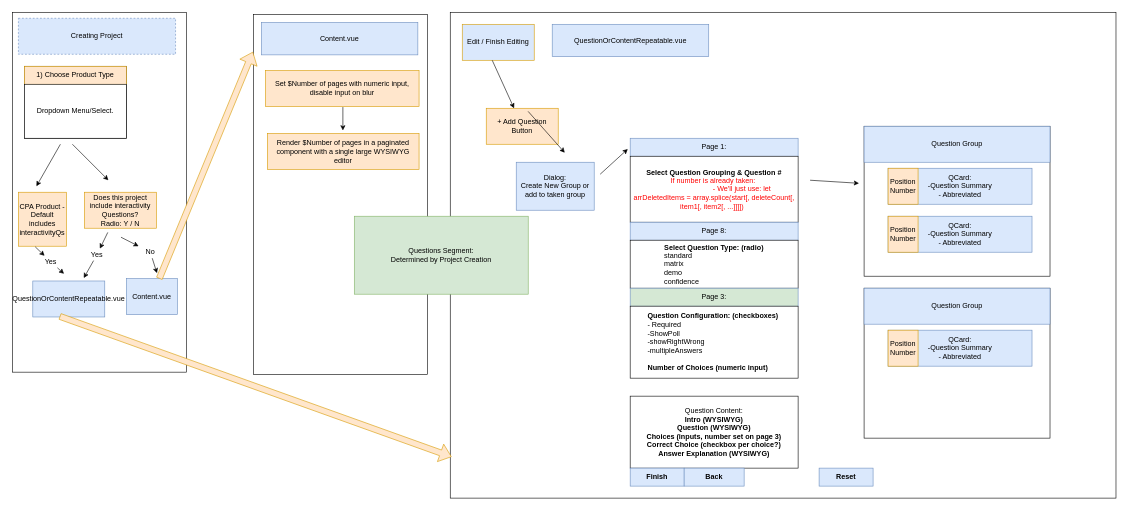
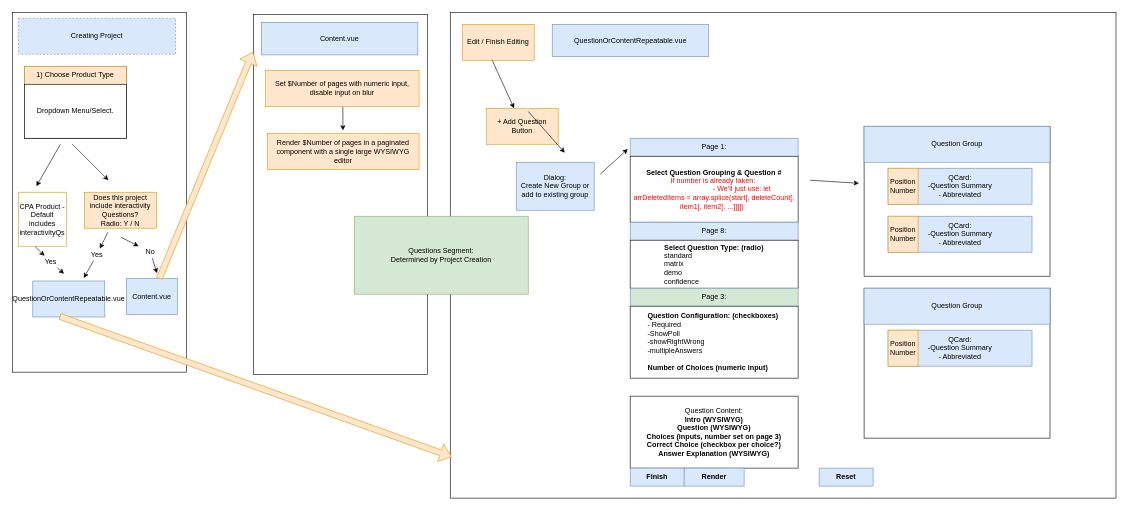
  <mxCell id="0" />
  <mxCell id="1" parent="0" />
  <mxCell id="2" value="" style="rounded=0;whiteSpace=wrap;html=1;" vertex="1" parent="1"><mxGeometry x="750" y="20" width="1110" height="810" as="geometry" /></mxCell>
  <mxCell id="3" value="" style="rounded=0;whiteSpace=wrap;html=1;" vertex="1" parent="1"><mxGeometry x="1440" y="210" width="310" height="250" as="geometry" /></mxCell>
  <mxCell id="4" value="" style="rounded=0;whiteSpace=wrap;html=1;align=center;" vertex="1" parent="1"><mxGeometry x="20" y="20" width="290" height="600" as="geometry" /></mxCell>
  <mxCell id="5" value="Creating Project" style="rounded=0;whiteSpace=wrap;html=1;fillColor=#dae8fc;strokeColor=#6c8ebf;dashed=1;" vertex="1" parent="1"><mxGeometry x="30" y="30" width="262" height="60" as="geometry" /></mxCell>
  <mxCell id="6" value="" style="rounded=0;whiteSpace=wrap;html=1;" vertex="1" parent="1"><mxGeometry x="40" y="110" width="170" height="120" as="geometry" /></mxCell>
  <mxCell id="7" value="1) Choose Product Type" style="rounded=0;whiteSpace=wrap;html=1;fillColor=#ffe6cc;strokeColor=#d79b00;" vertex="1" parent="1"><mxGeometry x="40" y="110" width="170" height="30" as="geometry" /></mxCell>
  <mxCell id="8" value="Dropdown Menu/Select." style="rounded=0;whiteSpace=wrap;html=1;" vertex="1" parent="1"><mxGeometry x="40" y="140" width="170" height="90" as="geometry" /></mxCell>
  <mxCell id="9" value="" style="endArrow=classic;html=1;" edge="1" parent="1"><mxGeometry width="50" height="50" relative="1" as="geometry"><mxPoint x="100" y="240" as="sourcePoint" /><mxPoint x="60" y="310" as="targetPoint" /></mxGeometry></mxCell>
- <mxCell id="10" value="CPA Product - Default includes interactivityQs" style="rounded=0;whiteSpace=wrap;html=1;fillColor=#ffe6cc;strokeColor=#d79b00;" vertex="1" parent="1"><mxGeometry x="30" y="320" width="80" height="90" as="geometry" /></mxCell>
+ <mxCell id="10" value="CPA Product - Default includes interactivityQs" style="rounded=0;whiteSpace=wrap;html=1;fillColor=#ffffff;strokeColor=#d79b00;" vertex="1" parent="1"><mxGeometry x="30" y="320" width="80" height="90" as="geometry" /></mxCell>
  <mxCell id="11" value="" style="endArrow=classic;html=1;" edge="1" parent="1"><mxGeometry width="50" height="50" relative="1" as="geometry"><mxPoint x="120" y="240" as="sourcePoint" /><mxPoint x="180" y="300" as="targetPoint" /></mxGeometry></mxCell>
  <mxCell id="12" value="Does this project include interactivity Questions?&lt;br&gt;Radio: Y / N" style="rounded=0;whiteSpace=wrap;html=1;fillColor=#ffe6cc;strokeColor=#d79b00;" vertex="1" parent="1"><mxGeometry x="140" y="320" width="120" height="60" as="geometry" /></mxCell>
  <mxCell id="13" value="" style="endArrow=classic;html=1;" edge="1" parent="1" source="18"><mxGeometry width="50" height="50" relative="1" as="geometry"><mxPoint x="179" y="387" as="sourcePoint" /><mxPoint x="139" y="463" as="targetPoint" /></mxGeometry></mxCell>
  <mxCell id="14" value="" style="endArrow=classic;html=1;" edge="1" parent="1" source="23"><mxGeometry width="50" height="50" relative="1" as="geometry"><mxPoint x="201" y="395" as="sourcePoint" /><mxPoint x="261" y="455" as="targetPoint" /></mxGeometry></mxCell>
  <mxCell id="15" value="" style="endArrow=classic;html=1;" edge="1" parent="1" source="16"><mxGeometry width="50" height="50" relative="1" as="geometry"><mxPoint x="58" y="411" as="sourcePoint" /><mxPoint x="106" y="456" as="targetPoint" /></mxGeometry></mxCell>
  <mxCell id="16" value="Yes" style="text;html=1;strokeColor=none;fillColor=none;align=center;verticalAlign=middle;whiteSpace=wrap;rounded=0;" vertex="1" parent="1"><mxGeometry x="64" y="426" width="40" height="20" as="geometry" /></mxCell>
  <mxCell id="17" value="" style="endArrow=classic;html=1;" edge="1" parent="1" target="16"><mxGeometry width="50" height="50" relative="1" as="geometry"><mxPoint x="58" y="411" as="sourcePoint" /><mxPoint x="106" y="456" as="targetPoint" /></mxGeometry></mxCell>
  <mxCell id="18" value="Yes" style="text;html=1;strokeColor=none;fillColor=none;align=center;verticalAlign=middle;whiteSpace=wrap;rounded=0;" vertex="1" parent="1"><mxGeometry x="141" y="414" width="40" height="20" as="geometry" /></mxCell>
  <mxCell id="19" value="" style="endArrow=classic;html=1;" edge="1" parent="1" target="18"><mxGeometry width="50" height="50" relative="1" as="geometry"><mxPoint x="179" y="387" as="sourcePoint" /><mxPoint x="139" y="463" as="targetPoint" /></mxGeometry></mxCell>
  <mxCell id="20" value="QuestionOrContentRepeatable.vue" style="rounded=0;whiteSpace=wrap;html=1;fillColor=#dae8fc;strokeColor=#6c8ebf;" vertex="1" parent="1"><mxGeometry x="54" y="468" width="120" height="60" as="geometry" /></mxCell>
  <mxCell id="21" value="Content.vue" style="rounded=0;whiteSpace=wrap;html=1;fillColor=#dae8fc;strokeColor=#6c8ebf;" vertex="1" parent="1"><mxGeometry x="210" y="464" width="85" height="60" as="geometry" /></mxCell>
  <mxCell id="22" value="" style="rounded=0;whiteSpace=wrap;html=1;align=center;" vertex="1" parent="1"><mxGeometry x="422" y="24" width="290" height="600" as="geometry" /></mxCell>
  <mxCell id="23" value="No" style="text;html=1;strokeColor=none;fillColor=none;align=center;verticalAlign=middle;whiteSpace=wrap;rounded=0;" vertex="1" parent="1"><mxGeometry x="230" y="410" width="40" height="20" as="geometry" /></mxCell>
  <mxCell id="24" value="" style="endArrow=classic;html=1;" edge="1" parent="1" target="23"><mxGeometry width="50" height="50" relative="1" as="geometry"><mxPoint x="201" y="395" as="sourcePoint" /><mxPoint x="261" y="455" as="targetPoint" /></mxGeometry></mxCell>
  <mxCell id="25" value="Content.vue" style="rounded=0;whiteSpace=wrap;html=1;fillColor=#dae8fc;strokeColor=#6c8ebf;" vertex="1" parent="1"><mxGeometry x="435" y="37" width="261" height="54" as="geometry" /></mxCell>
  <mxCell id="26" value="Set $Number of pages with numeric input, disable input on blur" style="rounded=0;whiteSpace=wrap;html=1;fillColor=#ffe6cc;strokeColor=#d79b00;" vertex="1" parent="1"><mxGeometry x="442" y="117" width="256" height="60" as="geometry" /></mxCell>
  <mxCell id="27" value="" style="endArrow=classic;html=1;strokeColor=#000000;" edge="1" parent="1"><mxGeometry width="50" height="50" relative="1" as="geometry"><mxPoint x="571" y="178" as="sourcePoint" /><mxPoint x="571" y="217" as="targetPoint" /></mxGeometry></mxCell>
  <mxCell id="28" value="Render $Number of pages in a paginated component with a single large WYSIWYG editor" style="rounded=0;whiteSpace=wrap;html=1;fillColor=#ffe6cc;strokeColor=#d79b00;" vertex="1" parent="1"><mxGeometry x="445" y="222" width="253" height="60" as="geometry" /></mxCell>
  <mxCell id="29" value="" style="shape=flexArrow;endArrow=classic;html=1;strokeColor=#d79b00;fillColor=#ffe6cc;" edge="1" parent="1" source="21"><mxGeometry width="50" height="50" relative="1" as="geometry"><mxPoint x="325" y="309" as="sourcePoint" /><mxPoint x="421" y="86" as="targetPoint" /></mxGeometry></mxCell>
  <mxCell id="30" value="" style="shape=flexArrow;endArrow=classic;html=1;strokeColor=#d79b00;exitX=0.375;exitY=0.983;exitDx=0;exitDy=0;exitPerimeter=0;entryX=0.002;entryY=0.915;entryDx=0;entryDy=0;entryPerimeter=0;fillColor=#ffe6cc;" edge="1" parent="1" source="20" target="2"><mxGeometry width="50" height="50" relative="1" as="geometry"><mxPoint x="103" y="547" as="sourcePoint" /><mxPoint x="153" y="704" as="targetPoint" /></mxGeometry></mxCell>
  <mxCell id="31" value="QuestionOrContentRepeatable.vue" style="rounded=0;whiteSpace=wrap;html=1;fillColor=#dae8fc;strokeColor=#6c8ebf;" vertex="1" parent="1"><mxGeometry x="920" y="40" width="261" height="54" as="geometry" /></mxCell>
  <mxCell id="32" value="+ Add Question Button" style="rounded=0;whiteSpace=wrap;html=1;fillColor=#ffe6cc;strokeColor=#d79b00;" vertex="1" parent="1"><mxGeometry x="810" y="180" width="120" height="60" as="geometry" /></mxCell>
  <mxCell id="33" value="" style="endArrow=classic;html=1;strokeColor=#000000;entryX=0.172;entryY=0.289;entryDx=0;entryDy=0;entryPerimeter=0;exitX=0.117;exitY=0.204;exitDx=0;exitDy=0;exitPerimeter=0;" edge="1" parent="1" source="2" target="2"><mxGeometry width="50" height="50" relative="1" as="geometry"><mxPoint x="940" y="160" as="sourcePoint" /><mxPoint x="1030" y="180" as="targetPoint" /></mxGeometry></mxCell>
  <mxCell id="34" value="Page 1:" style="rounded=0;whiteSpace=wrap;html=1;fillColor=#dae8fc;strokeColor=#6c8ebf;" vertex="1" parent="1"><mxGeometry x="1050" y="230" width="280" height="30" as="geometry" /></mxCell>
  <mxCell id="35" value="&lt;b&gt;Select Question Grouping &amp;amp; Question #&lt;/b&gt;&lt;br&gt;&lt;div&gt;&lt;font color=&quot;#ff0000&quot;&gt;If number is already taken:&amp;nbsp;&lt;/font&gt;&lt;/div&gt;&lt;div&gt;&lt;font color=&quot;#ff0000&quot;&gt;&amp;nbsp; &amp;nbsp; &amp;nbsp; &amp;nbsp; &amp;nbsp; &amp;nbsp; &amp;nbsp; &amp;nbsp; &amp;nbsp; &amp;nbsp; &amp;nbsp; &amp;nbsp; &amp;nbsp; &amp;nbsp; - We'll just use: let arrDeletedItems = array.splice(start[, deleteCount[, item1[, item2[, ...]]]])&amp;nbsp;&amp;nbsp;&lt;/font&gt;&lt;/div&gt;" style="rounded=0;whiteSpace=wrap;html=1;" vertex="1" parent="1"><mxGeometry x="1050" y="260" width="280" height="110" as="geometry" /></mxCell>
  <mxCell id="36" value="Page 8:" style="rounded=0;whiteSpace=wrap;html=1;fillColor=#dae8fc;strokeColor=#6c8ebf;" vertex="1" parent="1"><mxGeometry x="1050" y="370" width="280" height="30" as="geometry" /></mxCell>
  <mxCell id="37" value="&lt;b&gt;Select Question Type: (radio)&lt;/b&gt;&lt;br&gt;&lt;div style=&quot;text-align: left&quot;&gt;&lt;span&gt;standard&lt;/span&gt;&lt;/div&gt;&lt;div style=&quot;text-align: left&quot;&gt;&lt;span&gt;matrix&lt;/span&gt;&lt;/div&gt;&lt;div style=&quot;text-align: left&quot;&gt;&lt;span&gt;demo&lt;/span&gt;&lt;/div&gt;&lt;div style=&quot;text-align: left&quot;&gt;&lt;span&gt;confidence&lt;/span&gt;&lt;/div&gt;" style="rounded=0;whiteSpace=wrap;html=1;" vertex="1" parent="1"><mxGeometry x="1050" y="400" width="280" height="80" as="geometry" /></mxCell>
  <mxCell id="38" value="Page 3:" style="rounded=0;whiteSpace=wrap;html=1;fillColor=#d5e8d4;strokeColor=#6c8ebf;" vertex="1" parent="1"><mxGeometry x="1050" y="480" width="280" height="30" as="geometry" /></mxCell>
  <mxCell id="39" value="&lt;b&gt;Question Configuration: (checkboxes)&lt;/b&gt;&amp;nbsp;&lt;br&gt;&lt;div style=&quot;text-align: left&quot;&gt;&lt;span&gt;- Required&amp;nbsp;&lt;/span&gt;&lt;/div&gt;&lt;div style=&quot;text-align: left&quot;&gt;&lt;span&gt;-ShowPoll&amp;nbsp;&lt;/span&gt;&lt;/div&gt;&lt;div style=&quot;text-align: left&quot;&gt;&lt;span&gt;-showRightWrong&amp;nbsp;&lt;/span&gt;&lt;/div&gt;&lt;div style=&quot;text-align: left&quot;&gt;&lt;span&gt;-multipleAnswers&lt;/span&gt;&lt;/div&gt;&lt;div style=&quot;text-align: left&quot;&gt;&lt;span&gt;&lt;br&gt;&lt;/span&gt;&lt;/div&gt;&lt;div style=&quot;text-align: left&quot;&gt;&lt;span&gt;&lt;b&gt;Number of Choices (numeric input)&lt;/b&gt;&lt;/span&gt;&lt;/div&gt;" style="rounded=0;whiteSpace=wrap;html=1;" vertex="1" parent="1"><mxGeometry x="1050" y="510" width="280" height="120" as="geometry" /></mxCell>
  <mxCell id="40" value="Question Content:&lt;br&gt;&lt;b&gt;Intro (WYSIWYG)&lt;br&gt;Question (WYSIWYG)&lt;br&gt;Choices (inputs, number set on page 3)&lt;br&gt;Correct Choice (checkbox per choice?)&lt;br&gt;Answer Explanation (WYSIWYG)&lt;/b&gt;" style="rounded=0;whiteSpace=wrap;html=1;" vertex="1" parent="1"><mxGeometry x="1050" y="660" width="280" height="120" as="geometry" /></mxCell>
  <mxCell id="41" value="&lt;b&gt;Finish&lt;/b&gt;" style="rounded=0;whiteSpace=wrap;html=1;fillColor=#dae8fc;strokeColor=#6c8ebf;" vertex="1" parent="1"><mxGeometry x="1050" y="780" width="90" height="30" as="geometry" /></mxCell>
- <mxCell id="42" value="&lt;b&gt;Back&lt;/b&gt;" style="rounded=0;whiteSpace=wrap;html=1;fillColor=#dae8fc;strokeColor=#6c8ebf;" vertex="1" parent="1"><mxGeometry x="1140" y="780" width="100" height="30" as="geometry" /></mxCell>
+ <mxCell id="42" value="&lt;b&gt;Render&lt;/b&gt;" style="rounded=0;whiteSpace=wrap;html=1;fillColor=#dae8fc;strokeColor=#6c8ebf;" vertex="1" parent="1"><mxGeometry x="1140" y="780" width="100" height="30" as="geometry" /></mxCell>
  <mxCell id="43" value="&lt;b&gt;Reset&lt;/b&gt;" style="rounded=0;whiteSpace=wrap;html=1;fillColor=#dae8fc;strokeColor=#6c8ebf;" vertex="1" parent="1"><mxGeometry x="1365" y="780" width="90" height="30" as="geometry" /></mxCell>
  <mxCell id="44" value="" style="endArrow=classic;html=1;strokeColor=#000000;entryX=0.614;entryY=0.352;entryDx=0;entryDy=0;entryPerimeter=0;" edge="1" parent="1" target="2"><mxGeometry width="50" height="50" relative="1" as="geometry"><mxPoint x="1350" y="300" as="sourcePoint" /><mxPoint x="1440" y="320" as="targetPoint" /></mxGeometry></mxCell>
  <mxCell id="45" value="QCard:&lt;br&gt;-Question Summary&lt;br&gt;- Abbreviated" style="rounded=0;whiteSpace=wrap;html=1;fillColor=#dae8fc;strokeColor=#6c8ebf;align=center;" vertex="1" parent="1"><mxGeometry x="1480" y="280" width="240" height="60" as="geometry" /></mxCell>
  <mxCell id="46" value="Question Group" style="rounded=0;whiteSpace=wrap;html=1;fillColor=#dae8fc;strokeColor=#6c8ebf;" vertex="1" parent="1"><mxGeometry x="1440" y="210" width="310" height="60" as="geometry" /></mxCell>
  <mxCell id="47" value="Position&lt;br&gt;Number" style="rounded=0;whiteSpace=wrap;html=1;fillColor=#ffe6cc;strokeColor=#d79b00;" vertex="1" parent="1"><mxGeometry x="1480" y="280" width="50" height="60" as="geometry" /></mxCell>
- <mxCell id="48" value="Edit / Finish Editing" style="rounded=0;whiteSpace=wrap;html=1;fillColor=#dae8fc;strokeColor=#d79b00;" vertex="1" parent="1"><mxGeometry x="770" y="40" width="120" height="60" as="geometry" /></mxCell>
+ <mxCell id="48" value="Edit / Finish Editing" style="rounded=0;whiteSpace=wrap;html=1;fillColor=#ffe6cc;strokeColor=#d79b00;" vertex="1" parent="1"><mxGeometry x="770" y="40" width="120" height="60" as="geometry" /></mxCell>
  <mxCell id="49" value="" style="endArrow=classic;html=1;strokeColor=#000000;" edge="1" parent="1" target="32"><mxGeometry width="50" height="50" relative="1" as="geometry"><mxPoint x="820" y="100" as="sourcePoint" /><mxPoint x="870" y="50" as="targetPoint" /></mxGeometry></mxCell>
  <mxCell id="50" value="Questions Segment:&lt;br&gt;Determined by Project Creation" style="rounded=0;whiteSpace=wrap;html=1;fillColor=#d5e8d4;strokeColor=#82b366;" vertex="1" parent="1"><mxGeometry x="590" y="360" width="290" height="130" as="geometry" /></mxCell>
- <mxCell id="51" value="Dialog:&lt;br&gt;Create New Group or add to taken group" style="rounded=0;whiteSpace=wrap;html=1;align=center;fillColor=#dae8fc;strokeColor=#6c8ebf;" vertex="1" parent="1"><mxGeometry x="860" y="270" width="130" height="80" as="geometry" /></mxCell>
+ <mxCell id="51" value="Dialog:&lt;br&gt;Create New Group or add to existing group" style="rounded=0;whiteSpace=wrap;html=1;align=center;fillColor=#dae8fc;strokeColor=#6c8ebf;" vertex="1" parent="1"><mxGeometry x="860" y="270" width="130" height="80" as="geometry" /></mxCell>
  <mxCell id="52" value="" style="endArrow=classic;html=1;strokeColor=#000000;" edge="1" parent="1"><mxGeometry width="50" height="50" relative="1" as="geometry"><mxPoint x="1000" y="290" as="sourcePoint" /><mxPoint x="1046" y="248" as="targetPoint" /></mxGeometry></mxCell>
  <mxCell id="53" value="" style="rounded=0;whiteSpace=wrap;html=1;" vertex="1" parent="1"><mxGeometry x="1440" y="480" width="310" height="250" as="geometry" /></mxCell>
  <mxCell id="54" value="QCard:&lt;br&gt;-Question Summary&lt;br&gt;- Abbreviated" style="rounded=0;whiteSpace=wrap;html=1;fillColor=#dae8fc;strokeColor=#6c8ebf;align=center;" vertex="1" parent="1"><mxGeometry x="1480" y="550" width="240" height="60" as="geometry" /></mxCell>
  <mxCell id="55" value="Question Group" style="rounded=0;whiteSpace=wrap;html=1;fillColor=#dae8fc;strokeColor=#6c8ebf;" vertex="1" parent="1"><mxGeometry x="1440" y="480" width="310" height="60" as="geometry" /></mxCell>
  <mxCell id="56" value="Position&lt;br&gt;Number" style="rounded=0;whiteSpace=wrap;html=1;fillColor=#ffe6cc;strokeColor=#d79b00;" vertex="1" parent="1"><mxGeometry x="1480" y="550" width="50" height="60" as="geometry" /></mxCell>
  <mxCell id="57" value="QCard:&lt;br&gt;-Question Summary&lt;br&gt;- Abbreviated" style="rounded=0;whiteSpace=wrap;html=1;fillColor=#dae8fc;strokeColor=#6c8ebf;align=center;" vertex="1" parent="1"><mxGeometry x="1480" y="360" width="240" height="60" as="geometry" /></mxCell>
  <mxCell id="58" value="Position&lt;br&gt;Number" style="rounded=0;whiteSpace=wrap;html=1;fillColor=#ffe6cc;strokeColor=#d79b00;" vertex="1" parent="1"><mxGeometry x="1480" y="360" width="50" height="60" as="geometry" /></mxCell>
